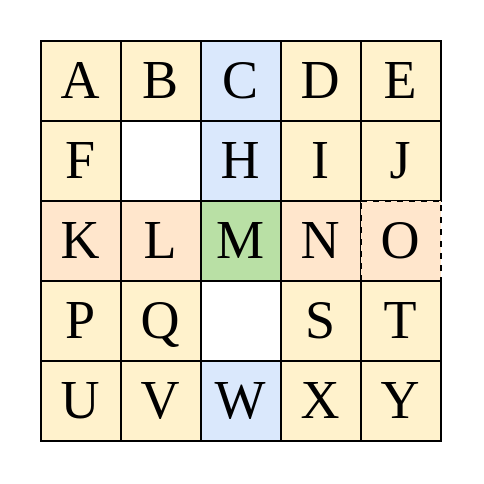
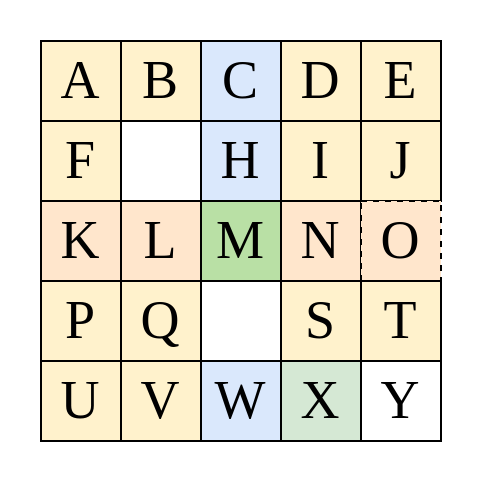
  <mxCell id="0" />
  <mxCell id="1" parent="0" />
  <mxCell id="2" value="A" style="whiteSpace=wrap;html=1;aspect=fixed;fontFamily=Lucida Console;verticalAlign=middle;labelBorderColor=none;spacing=0;fontSize=27;fillColor=#fff2cc;strokeColor=#000000;" vertex="1" parent="1"><mxGeometry x="20" y="20" width="40" height="40" as="geometry" /></mxCell>
  <mxCell id="3" value="B" style="whiteSpace=wrap;html=1;aspect=fixed;fontFamily=Lucida Console;verticalAlign=middle;labelBorderColor=none;spacing=0;fontSize=27;fillColor=#fff2cc;strokeColor=#000000;" vertex="1" parent="1"><mxGeometry x="60" y="20" width="40" height="40" as="geometry" /></mxCell>
  <mxCell id="4" value="C" style="whiteSpace=wrap;html=1;aspect=fixed;fontFamily=Lucida Console;verticalAlign=middle;labelBorderColor=none;spacing=0;fontSize=27;fillColor=#dae8fc;strokeColor=#000000;" vertex="1" parent="1"><mxGeometry x="100" y="20" width="40" height="40" as="geometry" /></mxCell>
  <mxCell id="5" value="D" style="whiteSpace=wrap;html=1;aspect=fixed;fontFamily=Lucida Console;verticalAlign=middle;labelBorderColor=none;spacing=0;fontSize=27;fillColor=#fff2cc;strokeColor=#000000;" vertex="1" parent="1"><mxGeometry x="140" y="20" width="40" height="40" as="geometry" /></mxCell>
  <mxCell id="6" value="F" style="whiteSpace=wrap;html=1;aspect=fixed;fontFamily=Lucida Console;verticalAlign=middle;labelBorderColor=none;spacing=0;fontSize=27;fillColor=#fff2cc;strokeColor=#000000;" vertex="1" parent="1"><mxGeometry x="20" y="60" width="40" height="40" as="geometry" /></mxCell>
  <mxCell id="7" value="H" style="whiteSpace=wrap;html=1;aspect=fixed;fontFamily=Lucida Console;verticalAlign=middle;labelBorderColor=none;spacing=0;fontSize=27;fillColor=#dae8fc;strokeColor=#000000;" vertex="1" parent="1"><mxGeometry x="100" y="60" width="40" height="40" as="geometry" /></mxCell>
  <mxCell id="8" value="I" style="whiteSpace=wrap;html=1;aspect=fixed;fontFamily=Lucida Console;verticalAlign=middle;labelBorderColor=none;spacing=0;fontSize=27;fillColor=#fff2cc;strokeColor=#000000;" vertex="1" parent="1"><mxGeometry x="140" y="60" width="40" height="40" as="geometry" /></mxCell>
  <mxCell id="9" value="K" style="whiteSpace=wrap;html=1;aspect=fixed;fontFamily=Lucida Console;verticalAlign=middle;labelBorderColor=none;spacing=0;fontSize=27;fillColor=#ffe6cc;strokeColor=#000000;" vertex="1" parent="1"><mxGeometry x="20" y="100" width="40" height="40" as="geometry" /></mxCell>
  <mxCell id="10" value="L" style="whiteSpace=wrap;html=1;aspect=fixed;fontFamily=Lucida Console;verticalAlign=middle;labelBorderColor=none;spacing=0;fontSize=27;fillColor=#ffe6cc;strokeColor=#000000;" vertex="1" parent="1"><mxGeometry x="60" y="100" width="40" height="40" as="geometry" /></mxCell>
  <mxCell id="11" value="M" style="whiteSpace=wrap;html=1;aspect=fixed;fontFamily=Lucida Console;verticalAlign=middle;labelBorderColor=none;spacing=0;fontSize=27;fillColor=#B9E0A5;strokeColor=#000000;" vertex="1" parent="1"><mxGeometry x="100" y="100" width="40" height="40" as="geometry" /></mxCell>
  <mxCell id="12" value="N" style="whiteSpace=wrap;html=1;aspect=fixed;fontFamily=Lucida Console;verticalAlign=middle;labelBorderColor=none;spacing=0;fontSize=27;fillColor=#ffe6cc;strokeColor=#000000;" vertex="1" parent="1"><mxGeometry x="140" y="100" width="40" height="40" as="geometry" /></mxCell>
  <mxCell id="13" value="P" style="whiteSpace=wrap;html=1;aspect=fixed;fontFamily=Lucida Console;verticalAlign=middle;labelBorderColor=none;spacing=0;fontSize=27;fillColor=#fff2cc;strokeColor=#000000;" vertex="1" parent="1"><mxGeometry x="20" y="140" width="40" height="40" as="geometry" /></mxCell>
  <mxCell id="14" value="Q" style="whiteSpace=wrap;html=1;aspect=fixed;fontFamily=Lucida Console;verticalAlign=middle;labelBorderColor=none;spacing=0;fontSize=27;fillColor=#fff2cc;strokeColor=#000000;" vertex="1" parent="1"><mxGeometry x="60" y="140" width="40" height="40" as="geometry" /></mxCell>
  <mxCell id="15" value="S" style="whiteSpace=wrap;html=1;aspect=fixed;fontFamily=Lucida Console;verticalAlign=middle;labelBorderColor=none;spacing=0;fontSize=27;fillColor=#fff2cc;strokeColor=#000000;" vertex="1" parent="1"><mxGeometry x="140" y="140" width="40" height="40" as="geometry" /></mxCell>
  <mxCell id="16" value="E" style="whiteSpace=wrap;html=1;aspect=fixed;fontFamily=Lucida Console;verticalAlign=middle;labelBorderColor=none;spacing=0;fontSize=27;fillColor=#fff2cc;strokeColor=#000000;" vertex="1" parent="1"><mxGeometry x="180" y="20" width="40" height="40" as="geometry" /></mxCell>
  <mxCell id="17" value="J" style="whiteSpace=wrap;html=1;aspect=fixed;fontFamily=Lucida Console;verticalAlign=middle;labelBorderColor=none;spacing=0;fontSize=27;fillColor=#fff2cc;strokeColor=#000000;" vertex="1" parent="1"><mxGeometry x="180" y="60" width="40" height="40" as="geometry" /></mxCell>
  <mxCell id="18" value="O" style="whiteSpace=wrap;html=1;aspect=fixed;fontFamily=Lucida Console;verticalAlign=middle;labelBorderColor=none;spacing=0;fontSize=27;fillColor=#ffe6cc;strokeColor=#000000;dashed=1;" vertex="1" parent="1"><mxGeometry x="180" y="100" width="40" height="40" as="geometry" /></mxCell>
  <mxCell id="19" value="T" style="whiteSpace=wrap;html=1;aspect=fixed;fontFamily=Lucida Console;verticalAlign=middle;labelBorderColor=none;spacing=0;fontSize=27;fillColor=#fff2cc;strokeColor=#000000;" vertex="1" parent="1"><mxGeometry x="180" y="140" width="40" height="40" as="geometry" /></mxCell>
  <mxCell id="20" value="U" style="whiteSpace=wrap;html=1;aspect=fixed;fontFamily=Lucida Console;verticalAlign=middle;labelBorderColor=none;spacing=0;fontSize=27;fillColor=#fff2cc;strokeColor=#000000;" vertex="1" parent="1"><mxGeometry x="20" y="180" width="40" height="40" as="geometry" /></mxCell>
  <mxCell id="21" value="V" style="whiteSpace=wrap;html=1;aspect=fixed;fontFamily=Lucida Console;verticalAlign=middle;labelBorderColor=none;spacing=0;fontSize=27;fillColor=#fff2cc;strokeColor=#000000;" vertex="1" parent="1"><mxGeometry x="60" y="180" width="40" height="40" as="geometry" /></mxCell>
  <mxCell id="22" value="W" style="whiteSpace=wrap;html=1;aspect=fixed;fontFamily=Lucida Console;verticalAlign=middle;labelBorderColor=none;spacing=0;fontSize=27;fillColor=#dae8fc;strokeColor=#000000;" vertex="1" parent="1"><mxGeometry x="100" y="180" width="40" height="40" as="geometry" /></mxCell>
- <mxCell id="23" value="X" style="whiteSpace=wrap;html=1;aspect=fixed;fontFamily=Lucida Console;verticalAlign=middle;labelBorderColor=none;spacing=0;fontSize=27;fillColor=#fff2cc;strokeColor=#000000;" vertex="1" parent="1"><mxGeometry x="140" y="180" width="40" height="40" as="geometry" /></mxCell>
- <mxCell id="24" value="Y" style="whiteSpace=wrap;html=1;aspect=fixed;fontFamily=Lucida Console;verticalAlign=middle;labelBorderColor=none;spacing=0;fontSize=27;fillColor=#fff2cc;strokeColor=#000000;" vertex="1" parent="1"><mxGeometry x="180" y="180" width="40" height="40" as="geometry" /></mxCell>
+ <mxCell id="23" value="X" style="whiteSpace=wrap;html=1;aspect=fixed;fontFamily=Lucida Console;verticalAlign=middle;labelBorderColor=none;spacing=0;fontSize=27;fillColor=#d5e8d4;strokeColor=#000000;" vertex="1" parent="1"><mxGeometry x="140" y="180" width="40" height="40" as="geometry" /></mxCell>
+ <mxCell id="24" value="Y" style="whiteSpace=wrap;html=1;aspect=fixed;fontFamily=Lucida Console;verticalAlign=middle;labelBorderColor=none;spacing=0;fontSize=27;fillColor=#ffffff;strokeColor=#000000;" vertex="1" parent="1"><mxGeometry x="180" y="180" width="40" height="40" as="geometry" /></mxCell>
